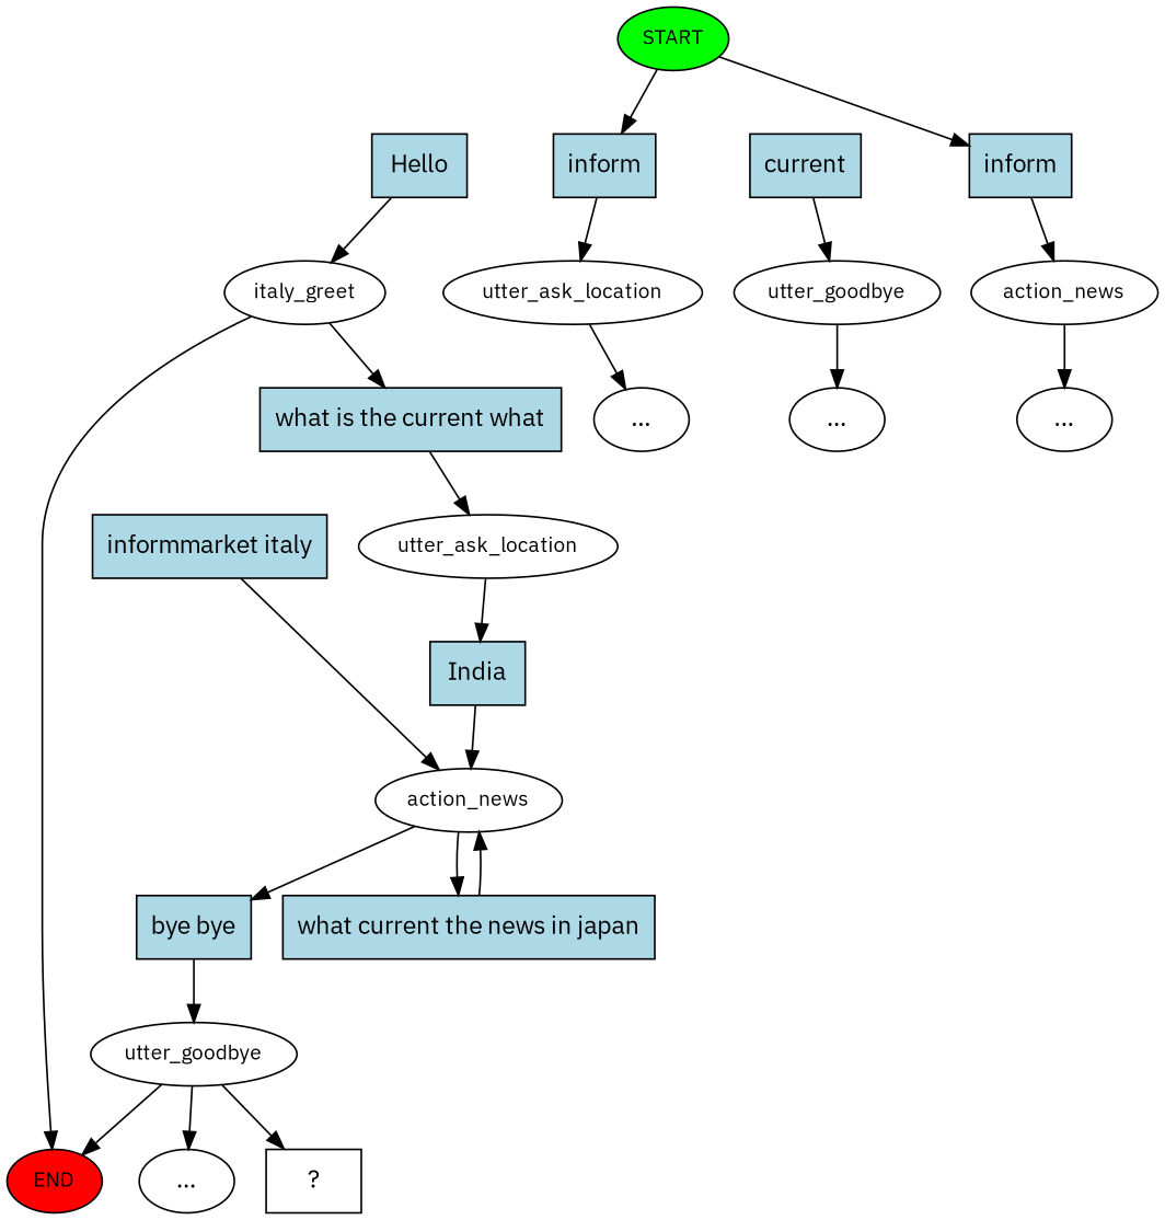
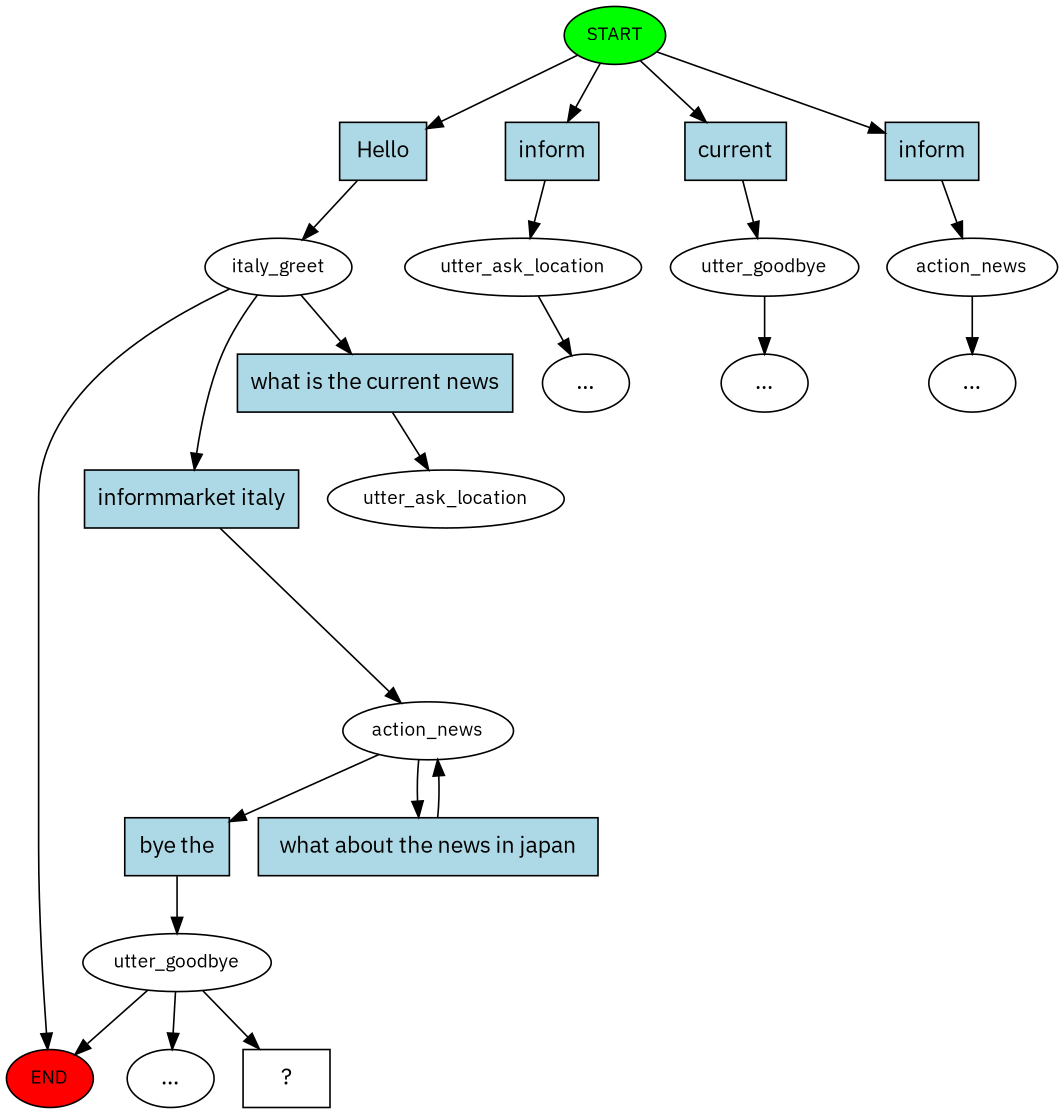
  digraph {
    fontname="IBM Plex Sans"
    node [fontname="IBM Plex Sans"]
    edge [fontname="IBM Plex Sans"]
    n1 [fillcolor=green fontsize=12 label=START style=filled]
    n2 [fillcolor=lightblue label=Hello shape=rect style=filled]
    n3 [fillcolor=lightblue label=inform shape=rect style=filled]
    n4 [fillcolor=lightblue label=current shape=rect style=filled]
    n5 [fillcolor=lightblue label=inform shape=rect style=filled]
    n6 [fontsize=12 label=italy_greet]
    n7 [fontsize=12 label=utter_ask_location]
    n8 [fontsize=12 label=utter_goodbye]
    n9 [fontsize=12 label=action_news]
    n10 [fillcolor=red fontsize=12 label=END style=filled]
    n11 [fillcolor=lightblue label="informmarket italy" shape=rect style=filled]
-   n12 [fillcolor=lightblue label="what is the current what" shape=rect style=filled]
+   n12 [fillcolor=lightblue label="what is the current news" shape=rect style=filled]
    n13 [fontsize=12 label=action_news]
    n14 [fontsize=12 label=utter_ask_location]
-   n15 [fillcolor=lightblue label="bye bye" shape=rect style=filled]
-   n16 [fillcolor=lightblue label="what current the news in japan" shape=rect style=filled]
+   n15 [fillcolor=lightblue label="bye the" shape=rect style=filled]
+   n16 [fillcolor=lightblue label="what about the news in japan" shape=rect style=filled]
    n17 [fontsize=12 label=utter_goodbye]
    n18 [label="..."]
    n19 [label="  ?  " shape=rect]
-   n20 [fillcolor=lightblue label=India shape=rect style=filled]
    n21 [label="..."]
    n22 [label="..."]
    n23 [label="..."]
+   n1 -> n2
    n1 -> n3
+   n1 -> n4
    n1 -> n5
    n2 -> n6
    n3 -> n7
    n4 -> n8
    n5 -> n9
    n6 -> n10
+   n6 -> n11
    n6 -> n12
    n7 -> n21
    n8 -> n22
    n9 -> n23
    n11 -> n13
    n12 -> n14
    n13 -> n15
    n13 -> n16
-   n14 -> n20
    n15 -> n17
    n16 -> n13
    n17 -> n10
    n17 -> n18
    n17 -> n19
-   n20 -> n13
  }
